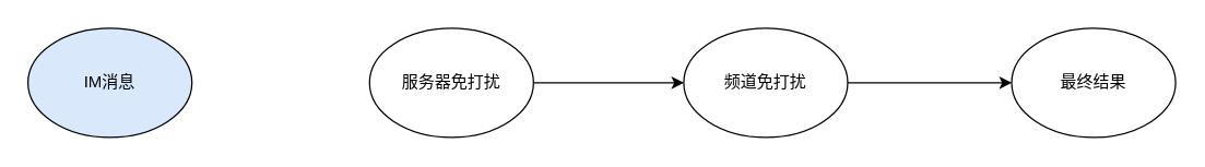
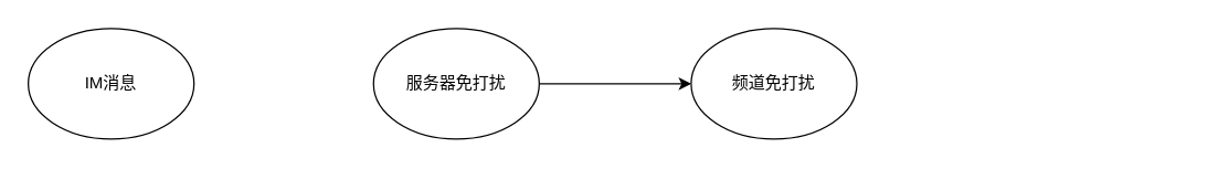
  <mxCell id="0" />
  <mxCell id="1" parent="0" />
- <mxCell id="2" value="IM消息" style="ellipse;whiteSpace=wrap;html=1;fillColor=#dae8fc;" vertex="1" parent="1"><mxGeometry x="20" y="20" width="120" height="80" as="geometry" /></mxCell>
+ <mxCell id="2" value="IM消息" style="ellipse;whiteSpace=wrap;html=1;" vertex="1" parent="1"><mxGeometry x="20" y="20" width="120" height="80" as="geometry" /></mxCell>
  <mxCell id="3" style="edgeStyle=orthogonalEdgeStyle;rounded=0;orthogonalLoop=1;jettySize=auto;html=1;exitX=1;exitY=0.5;exitDx=0;exitDy=0;entryX=0;entryY=0.5;entryDx=0;entryDy=0;" edge="1" parent="1" source="4" target="6"><mxGeometry relative="1" as="geometry" /></mxCell>
  <mxCell id="4" value="服务器免打扰" style="ellipse;whiteSpace=wrap;html=1;" vertex="1" parent="1"><mxGeometry x="270" y="20" width="120" height="80" as="geometry" /></mxCell>
- <mxCell id="5" style="edgeStyle=orthogonalEdgeStyle;rounded=0;orthogonalLoop=1;jettySize=auto;html=1;exitX=1;exitY=0.5;exitDx=0;exitDy=0;entryX=0;entryY=0.5;entryDx=0;entryDy=0;" edge="1" parent="1" source="6" target="7"><mxGeometry relative="1" as="geometry" /></mxCell>
  <mxCell id="6" value="频道免打扰" style="ellipse;whiteSpace=wrap;html=1;" vertex="1" parent="1"><mxGeometry x="500" y="20" width="120" height="80" as="geometry" /></mxCell>
- <mxCell id="7" value="最终结果" style="ellipse;whiteSpace=wrap;html=1;" vertex="1" parent="1"><mxGeometry x="740" y="20" width="120" height="80" as="geometry" /></mxCell>
